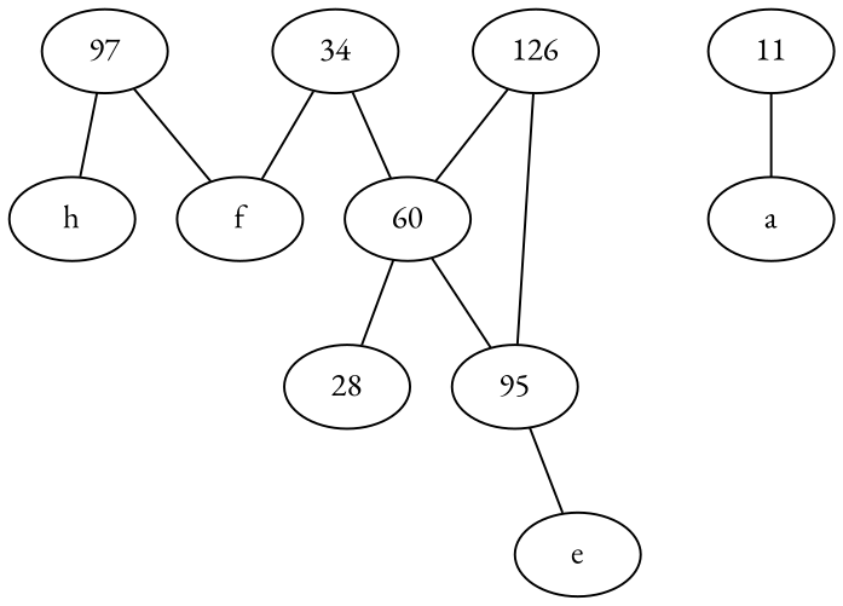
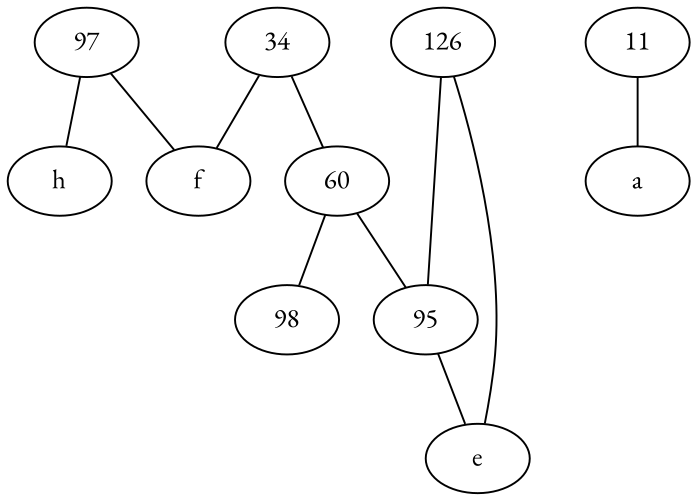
  graph {
    fontname="EB Garamond"
    node [fontname="EB Garamond" labelfontsize=50]
    edge [fontname="EB Garamond"]
    97
    h
    f
    34
    60
-   98 [label=28]
+   98
    95
    11
    a
    n10 [label=126]
    e
    97 -- h
    97 -- f
    34 -- f
    34 -- 60
    60 -- 98
    60 -- 95
    95 -- e
    11 -- a
    n10 -- 95
-   n10 -- 60
+   n10 -- e
  }
